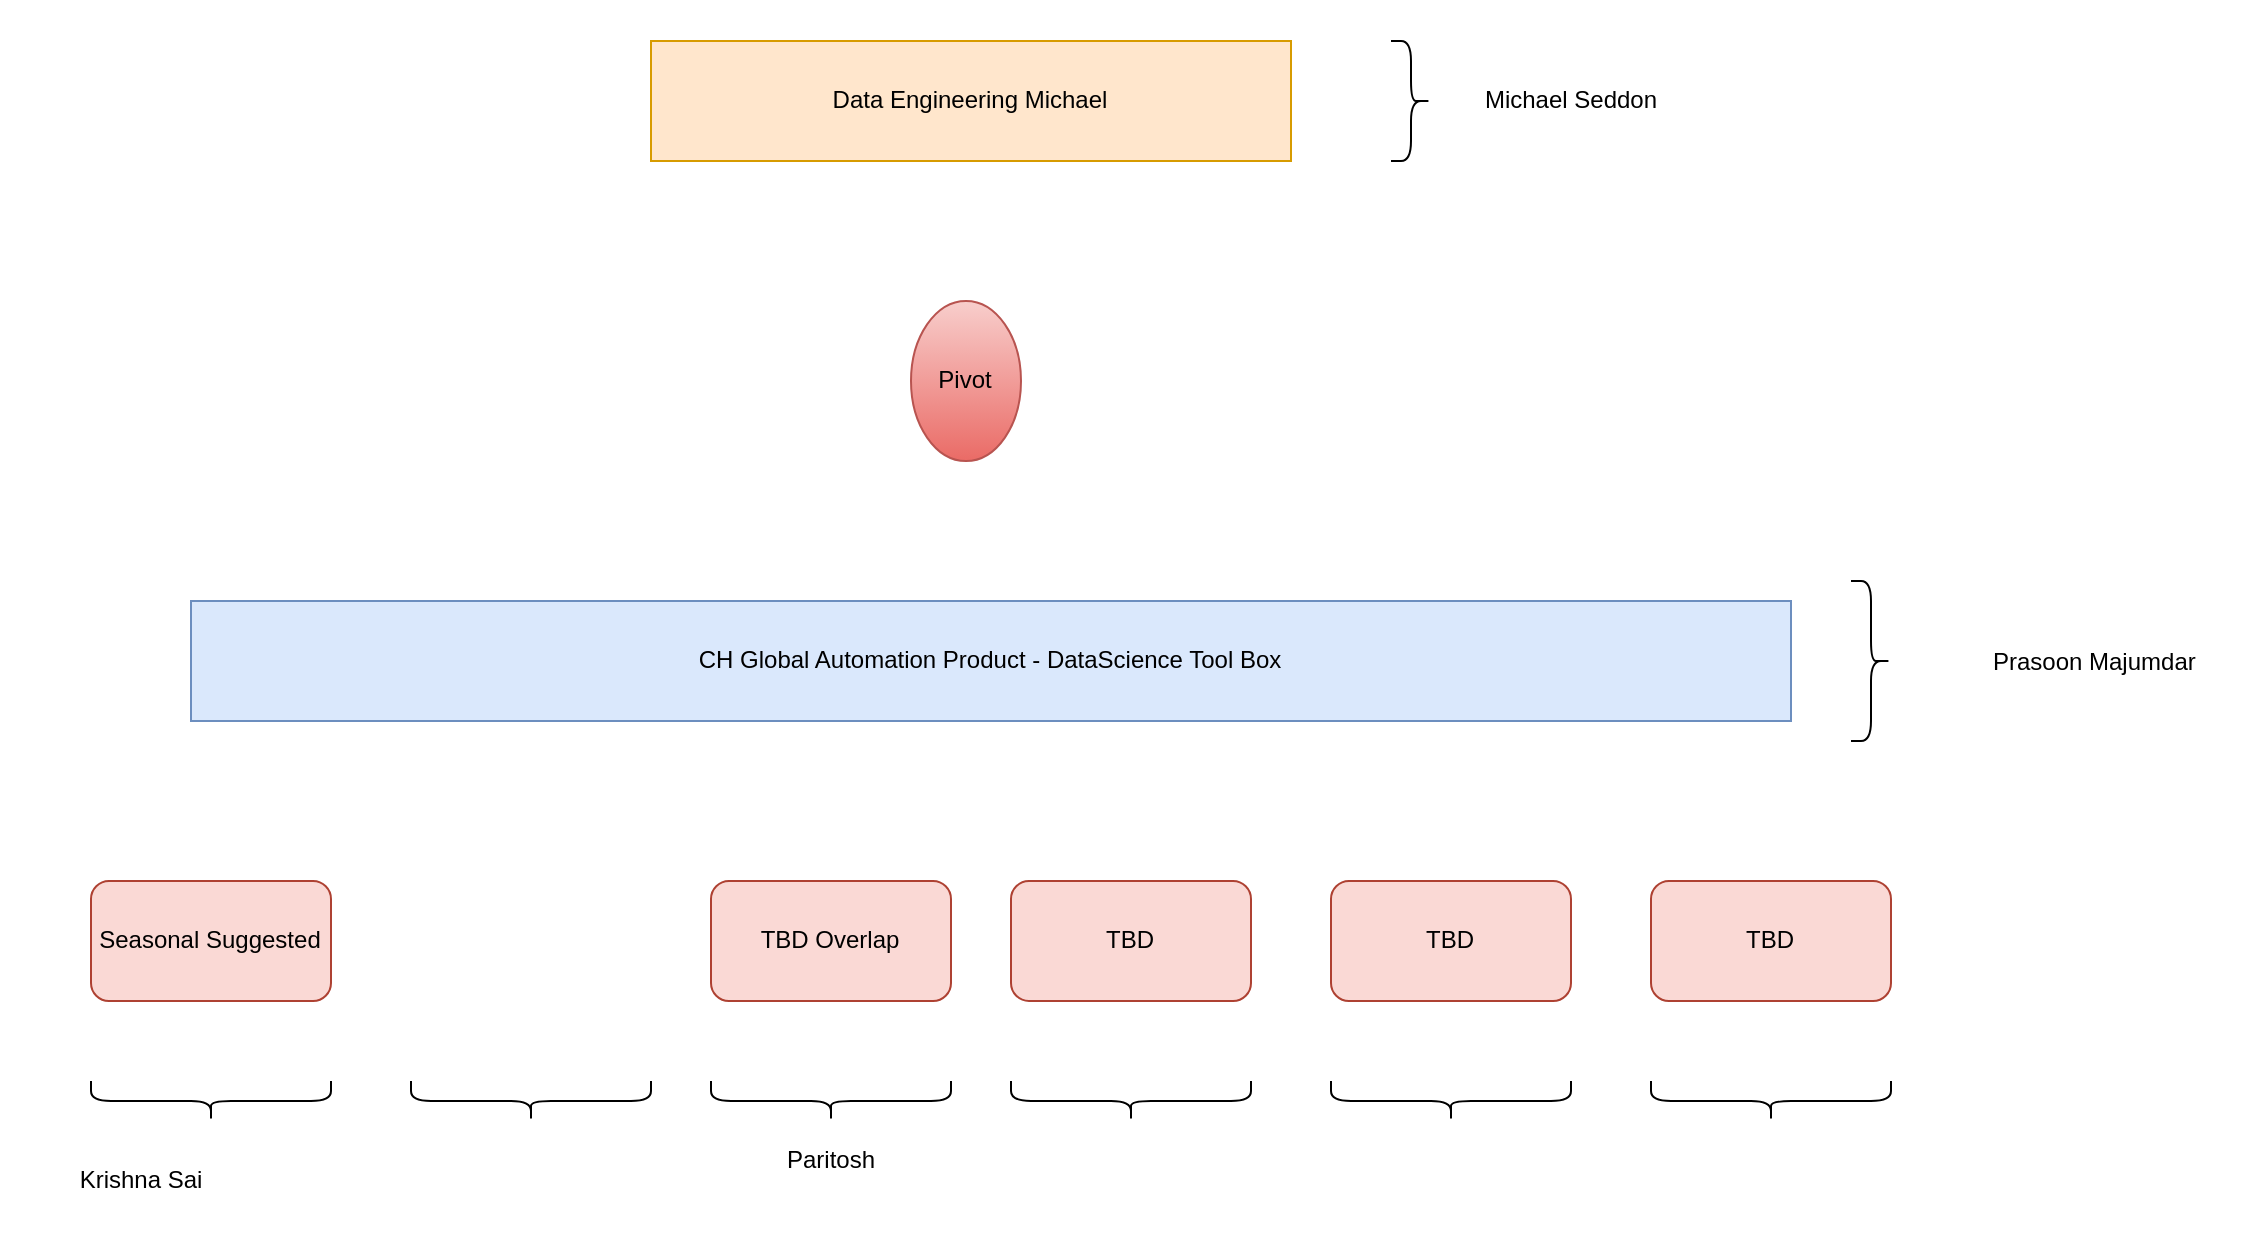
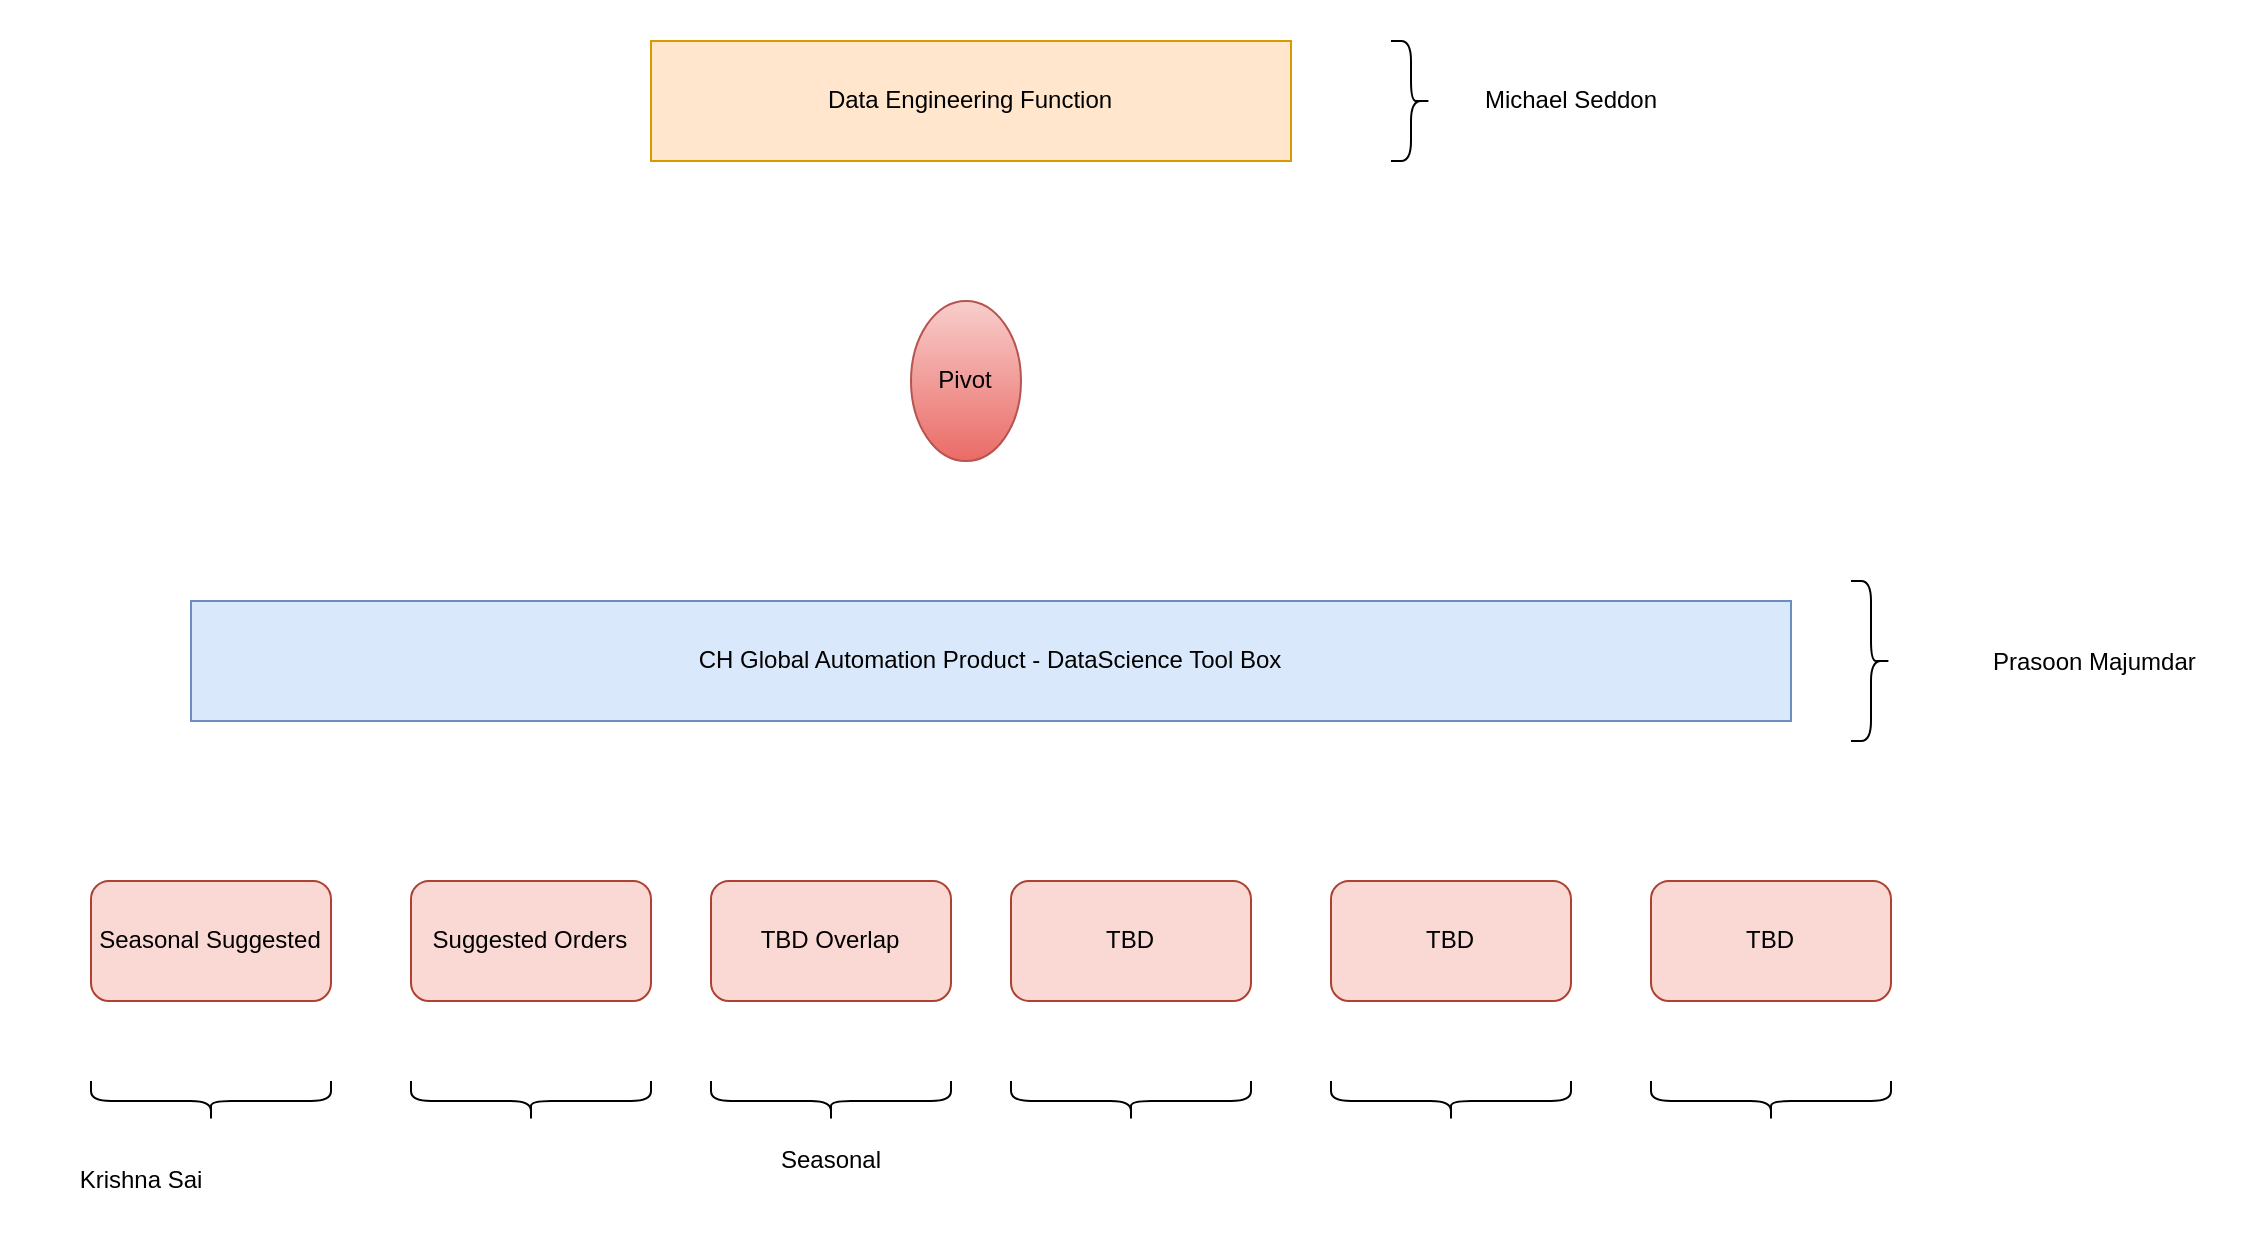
  <mxCell id="0" />
  <mxCell id="1" parent="0" />
- <mxCell id="2" value="Data Engineering Michael" style="rounded=0;whiteSpace=wrap;html=1;fillColor=#ffe6cc;strokeColor=#d79b00;" vertex="1" parent="1"><mxGeometry x="325" y="20" width="320" height="60" as="geometry" /></mxCell>
+ <mxCell id="2" value="Data Engineering Function" style="rounded=0;whiteSpace=wrap;html=1;fillColor=#ffe6cc;strokeColor=#d79b00;" vertex="1" parent="1"><mxGeometry x="325" y="20" width="320" height="60" as="geometry" /></mxCell>
+ <mxCell id="3" value="Suggested Orders" style="rounded=1;whiteSpace=wrap;html=1;fillColor=#fad9d5;strokeColor=#ae4132;" vertex="1" parent="1"><mxGeometry x="205" y="440" width="120" height="60" as="geometry" /></mxCell>
  <mxCell id="4" value="Seasonal Suggested" style="rounded=1;whiteSpace=wrap;html=1;fillColor=#fad9d5;strokeColor=#ae4132;" vertex="1" parent="1"><mxGeometry x="45" y="440" width="120" height="60" as="geometry" /></mxCell>
  <mxCell id="5" value="TBD Overlap" style="rounded=1;whiteSpace=wrap;html=1;fillColor=#fad9d5;strokeColor=#ae4132;" vertex="1" parent="1"><mxGeometry x="355" y="440" width="120" height="60" as="geometry" /></mxCell>
  <mxCell id="6" value="TBD" style="rounded=1;whiteSpace=wrap;html=1;fillColor=#fad9d5;strokeColor=#ae4132;" vertex="1" parent="1"><mxGeometry x="505" y="440" width="120" height="60" as="geometry" /></mxCell>
  <mxCell id="7" value="TBD" style="rounded=1;whiteSpace=wrap;html=1;fillColor=#fad9d5;strokeColor=#ae4132;" vertex="1" parent="1"><mxGeometry x="665" y="440" width="120" height="60" as="geometry" /></mxCell>
  <mxCell id="8" value="TBD" style="rounded=1;whiteSpace=wrap;html=1;fillColor=#fad9d5;strokeColor=#ae4132;" vertex="1" parent="1"><mxGeometry x="825" y="440" width="120" height="60" as="geometry" /></mxCell>
  <mxCell id="9" value="Pivot" style="ellipse;whiteSpace=wrap;html=1;aspect=fixed;gradientColor=#ea6b66;fillColor=#f8cecc;strokeColor=#b85450;" vertex="1" parent="1"><mxGeometry x="455" y="150" width="55" height="80" as="geometry" /></mxCell>
  <mxCell id="10" value="CH Global Automation Product - DataScience Tool Box" style="rounded=0;whiteSpace=wrap;html=1;fillColor=#dae8fc;strokeColor=#6c8ebf;" vertex="1" parent="1"><mxGeometry x="95" y="300" width="800" height="60" as="geometry" /></mxCell>
  <mxCell id="11" value="" style="shape=curlyBracket;whiteSpace=wrap;html=1;rounded=1;direction=west;" vertex="1" parent="1"><mxGeometry x="695" y="20" width="20" height="60" as="geometry" /></mxCell>
  <mxCell id="12" value="" style="shape=curlyBracket;whiteSpace=wrap;html=1;rounded=1;direction=north;size=0.5;" vertex="1" parent="1"><mxGeometry x="45" y="540" width="120" height="20" as="geometry" /></mxCell>
  <mxCell id="13" value="" style="shape=curlyBracket;whiteSpace=wrap;html=1;rounded=1;direction=west;size=0.5;" vertex="1" parent="1"><mxGeometry x="925" y="290" width="20" height="80" as="geometry" /></mxCell>
  <mxCell id="14" value="" style="shape=curlyBracket;whiteSpace=wrap;html=1;rounded=1;direction=north;size=0.5;" vertex="1" parent="1"><mxGeometry x="665" y="540" width="120" height="20" as="geometry" /></mxCell>
  <mxCell id="15" value="" style="shape=curlyBracket;whiteSpace=wrap;html=1;rounded=1;direction=north;size=0.5;" vertex="1" parent="1"><mxGeometry x="205" y="540" width="120" height="20" as="geometry" /></mxCell>
  <mxCell id="16" value="" style="shape=curlyBracket;whiteSpace=wrap;html=1;rounded=1;direction=north;size=0.5;" vertex="1" parent="1"><mxGeometry x="355" y="540" width="120" height="20" as="geometry" /></mxCell>
  <mxCell id="17" value="" style="shape=curlyBracket;whiteSpace=wrap;html=1;rounded=1;direction=north;size=0.5;" vertex="1" parent="1"><mxGeometry x="505" y="540" width="120" height="20" as="geometry" /></mxCell>
  <mxCell id="18" value="" style="shape=curlyBracket;whiteSpace=wrap;html=1;rounded=1;direction=north;size=0.5;" vertex="1" parent="1"><mxGeometry x="825" y="540" width="120" height="20" as="geometry" /></mxCell>
  <mxCell id="19" value="Michael Seddon" style="text;html=1;align=center;verticalAlign=middle;resizable=0;points=[];autosize=1;" vertex="1" parent="1"><mxGeometry x="735" y="40" width="100" height="20" as="geometry" /></mxCell>
  <mxCell id="20" value="&amp;nbsp; &amp;nbsp; &amp;nbsp; &amp;nbsp; &amp;nbsp; Prasoon Majumdar" style="text;html=1;align=center;verticalAlign=middle;resizable=0;points=[];autosize=1;" vertex="1" parent="1"><mxGeometry x="957" y="321" width="146" height="19" as="geometry" /></mxCell>
  <mxCell id="21" value="Krishna Sai" style="text;html=1;align=center;verticalAlign=middle;resizable=0;points=[];autosize=1;" vertex="1" parent="1"><mxGeometry x="20" y="580" width="100" height="20" as="geometry" /></mxCell>
- <mxCell id="22" value="Paritosh" style="text;html=1;align=center;verticalAlign=middle;resizable=0;points=[];autosize=1;" vertex="1" parent="1"><mxGeometry x="375" y="570" width="80" height="20" as="geometry" /></mxCell>
+ <mxCell id="22" value="Seasonal" style="text;html=1;align=center;verticalAlign=middle;resizable=0;points=[];autosize=1;" vertex="1" parent="1"><mxGeometry x="375" y="570" width="80" height="20" as="geometry" /></mxCell>
